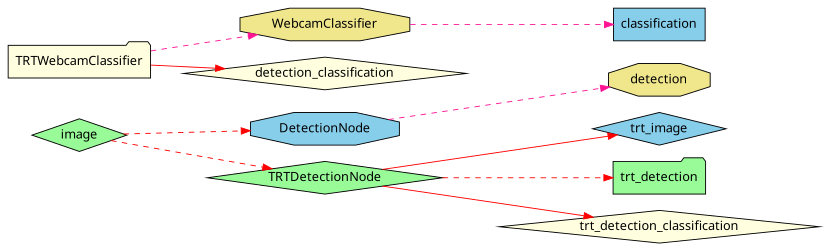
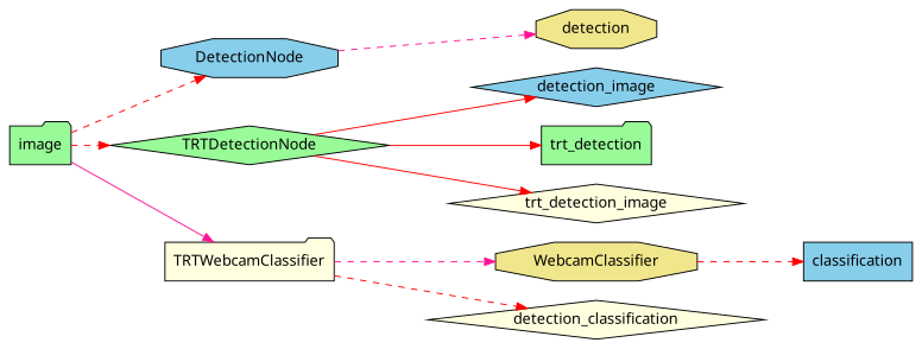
  digraph {
    fontname="Noto Sans"
    rankdir=LR
    node [fillcolor=skyblue fontname="Noto Sans" shape=diamond style=filled]
    edge [color=red fontname="Noto Sans" style=dashed]
    DetectionNode [shape=octagon]
-   image [fillcolor=palegreen]
+   image [fillcolor=palegreen shape=folder]
    TRTDetectionNode [fillcolor=palegreen]
    TRTWebcamClassifier [fillcolor=lightyellow shape=folder]
    detection [fillcolor=khaki shape=octagon]
-   detection_image [label=trt_image]
+   detection_image
    trt_detection [fillcolor=palegreen shape=folder]
-   trt_detection_image [fillcolor=lightyellow label=trt_detection_classification]
+   trt_detection_image [fillcolor=lightyellow]
    WebcamClassifier [fillcolor=khaki shape=octagon]
    n10 [fillcolor=lightyellow label=detection_classification]
    classification [shape=box]
    DetectionNode -> detection [color=deeppink]
    image -> DetectionNode
    image -> TRTDetectionNode
+   image -> TRTWebcamClassifier [color=deeppink style=solid]
    TRTDetectionNode -> detection_image [style=solid]
-   TRTDetectionNode -> trt_detection
+   TRTDetectionNode -> trt_detection [style=solid]
    TRTDetectionNode -> trt_detection_image [style=solid]
    TRTWebcamClassifier -> WebcamClassifier [color=deeppink]
-   TRTWebcamClassifier -> n10 [style=solid]
-   WebcamClassifier -> classification [color=deeppink]
+   TRTWebcamClassifier -> n10
+   WebcamClassifier -> classification
  }
